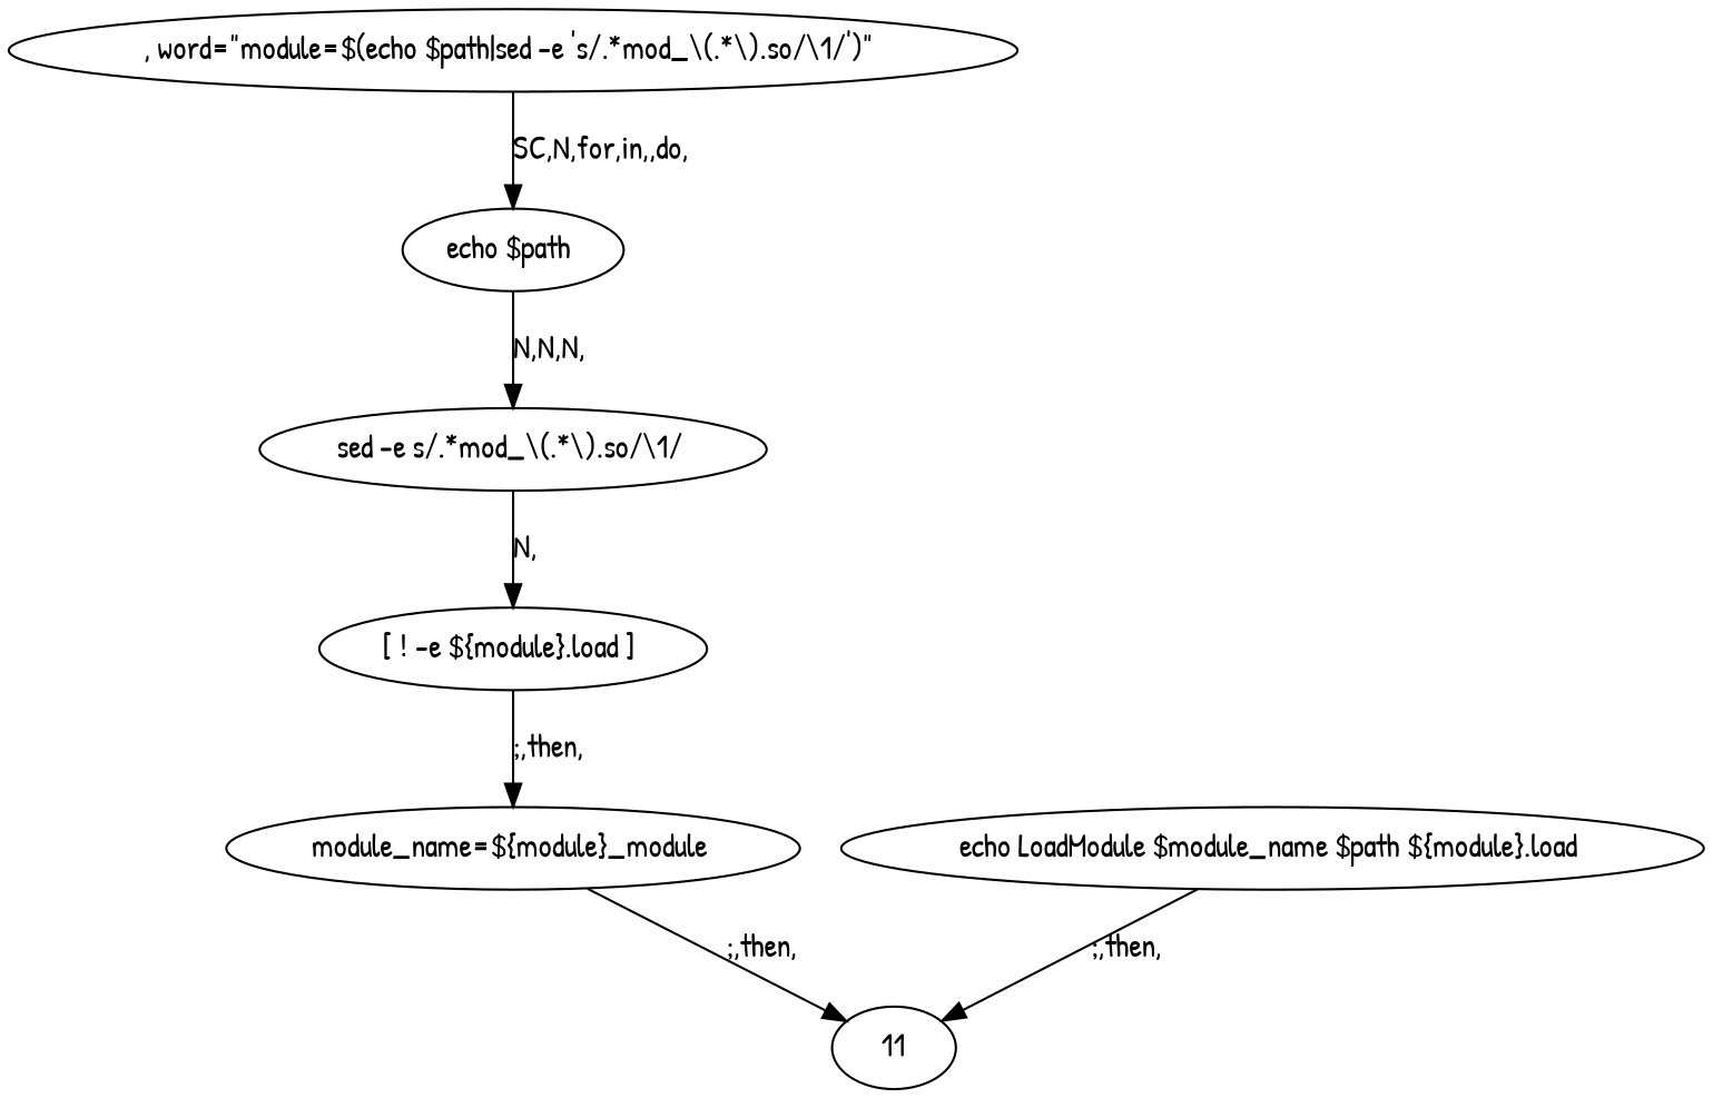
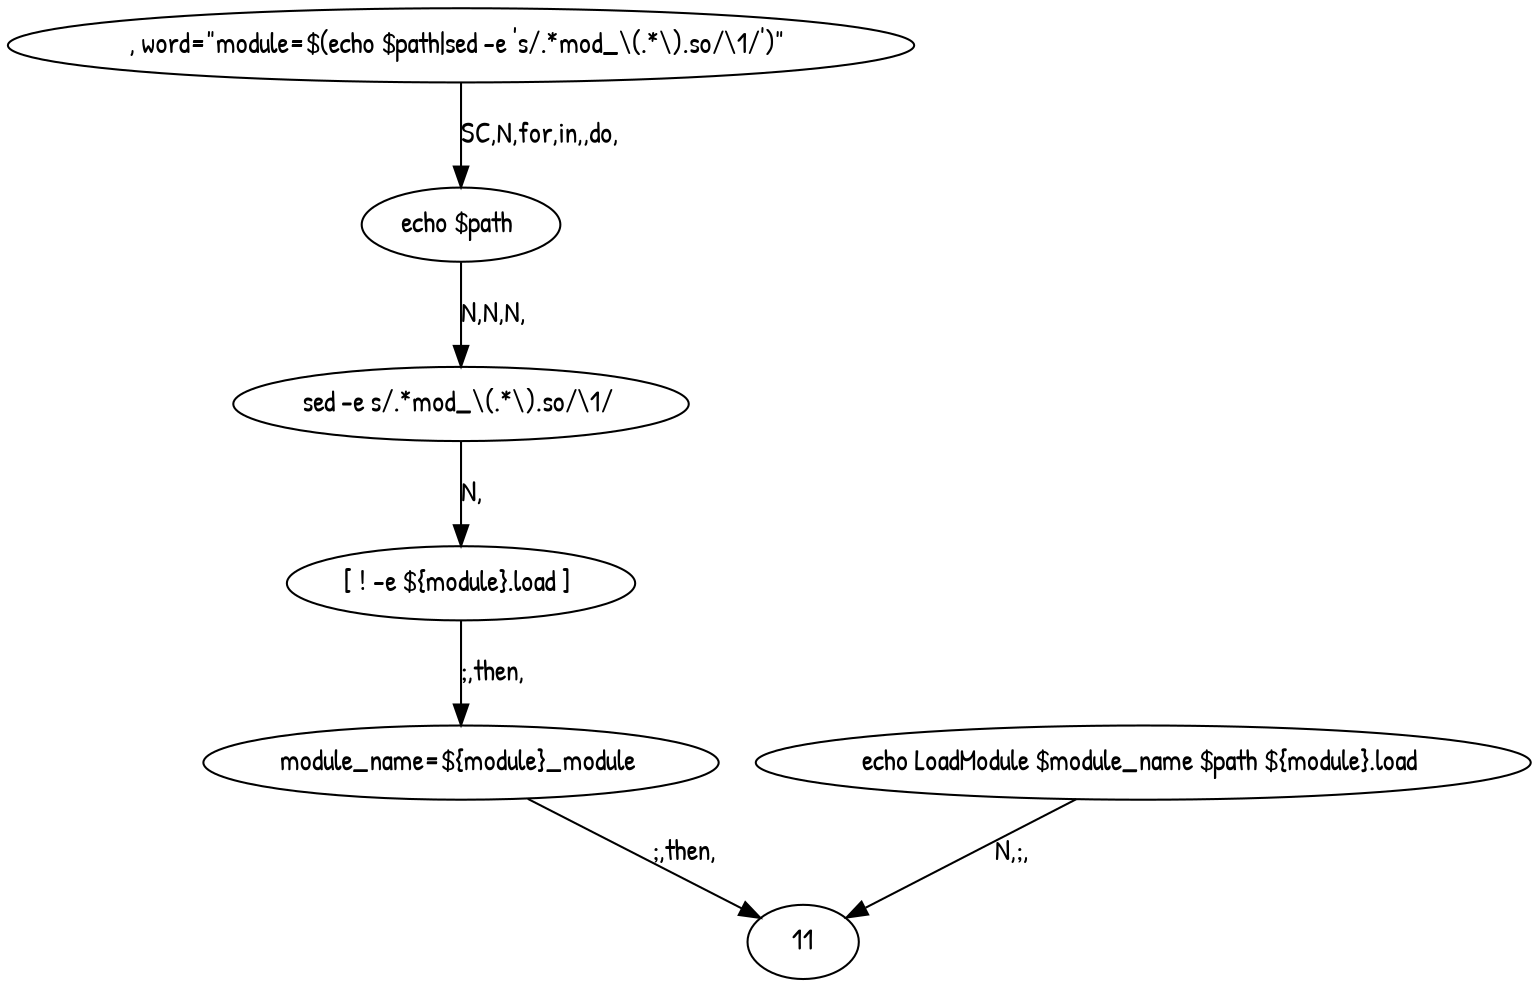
  digraph {
    fontname="Patrick Hand"
    node [fontname="Patrick Hand"]
    edge [fontname="Patrick Hand"]
    n1 [label=", word=\"module=$(echo $path|sed -e 's/.*mod_\\(.*\\).so/\\1/')\" "]
    n2 [label="echo $path "]
    n3 [label="sed -e s/.*mod_\\(.*\\).so/\\1/ "]
    n4 [label="[ ! -e ${module}.load ] "]
    n5 [label="module_name=${module}_module "]
    11
    n7 [label="echo LoadModule $module_name $path ${module}.load "]
    n1 -> n2 [label="SC,N,for,in,,do,"]
    n2 -> n3 [label="N,N,N,"]
    n3 -> n4 [label="N,"]
    n4 -> n5 [label=";,then,"]
    n5 -> 11 [label=";,then,"]
-   n7 -> 11 [label=";,then,"]
+   n7 -> 11 [label="N,;,"]
  }
